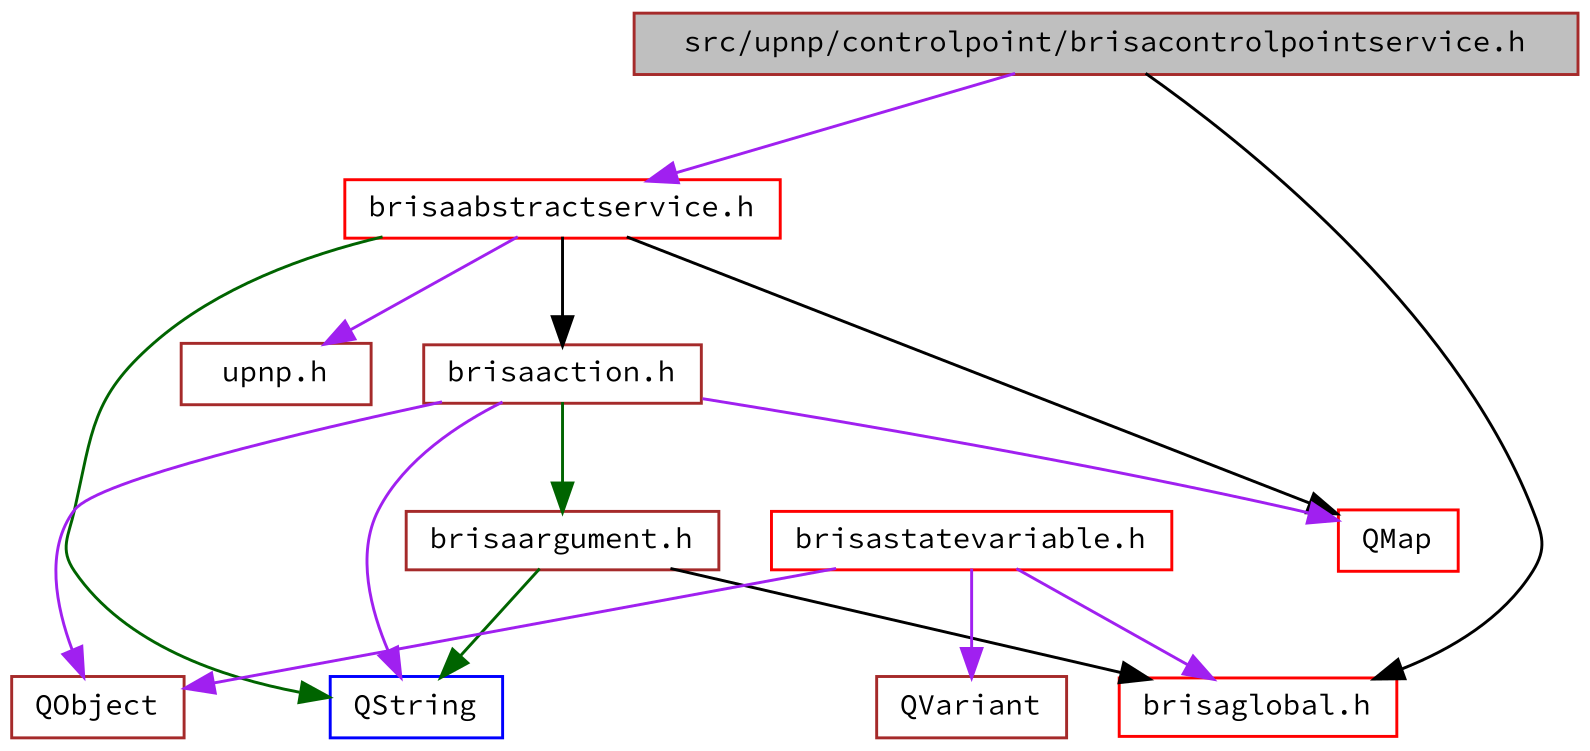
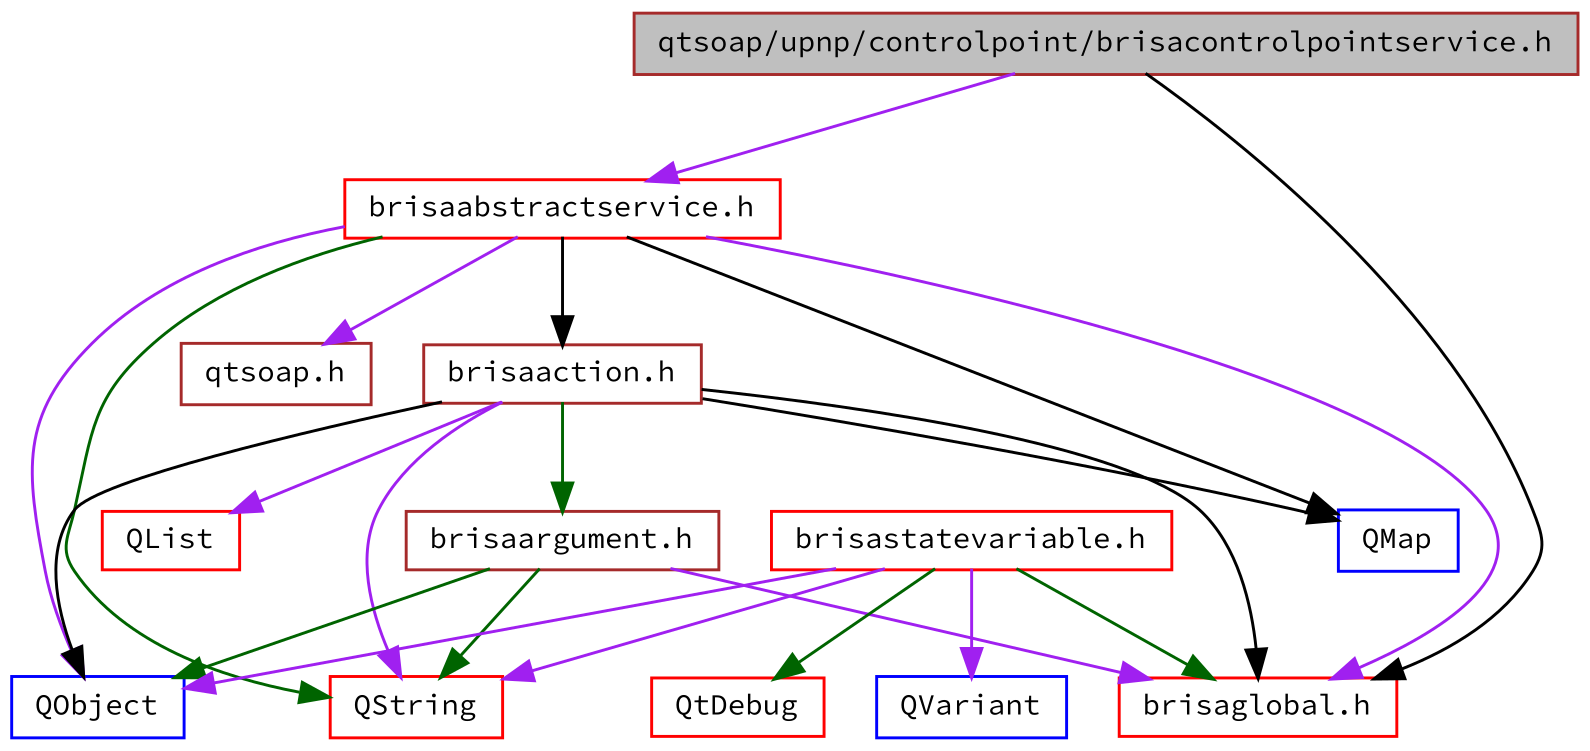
  digraph {
    fontname="Source Code Pro"
    node [color=brown fontname="Source Code Pro" fontsize=10 shape=record]
    edge [color=purple fontname="Source Code Pro" fontsize=10 labelfontname=FreeSans labelfontsize=10 style=solid]
-   n1 [fillcolor=grey75 fontcolor=black height=0.2 label="src/upnp/controlpoint/brisacontrolpointservice.h" style=filled width=0.4]
+   n1 [fillcolor=grey75 fontcolor=black height=0.2 label="qtsoap/upnp/controlpoint/brisacontrolpointservice.h" style=filled width=0.4]
    n2 [color=red height=0.2 label="brisaabstractservice.h" width=0.4]
    n3 [color=red height=0.2 label="brisaglobal.h" width=0.4]
    n4 [height=0.2 label="brisaaction.h" width=0.4]
-   n5 [height=0.2 label=QObject width=0.4]
-   n6 [color=blue height=0.2 label=QString width=0.4]
-   n7 [color=red height=0.2 label=QMap width=0.4]
-   n8 [height=0.2 label="upnp.h" width=0.4]
+   n5 [color=blue height=0.2 label=QObject width=0.4]
+   n6 [color=red height=0.2 label=QString width=0.4]
+   n7 [color=blue height=0.2 label=QMap width=0.4]
+   n8 [height=0.2 label="qtsoap.h" width=0.4]
    n9 [height=0.2 label="brisaargument.h" width=0.4]
+   n10 [color=red height=0.2 label=QList width=0.4]
    n11 [color=red height=0.2 label="brisastatevariable.h" width=0.4]
-   n12 [height=0.2 label=QVariant width=0.4]
+   n12 [color=blue height=0.2 label=QVariant width=0.4]
+   n13 [color=red height=0.2 label=QtDebug width=0.4]
    n1 -> n2
    n1 -> n3 [color=black]
+   n2 -> n3
    n2 -> n4 [color=black]
+   n2 -> n5
    n2 -> n6 [color=darkgreen]
    n2 -> n7 [color=black]
    n2 -> n8
-   n4 -> n5
+   n4 -> n3 [color=black]
+   n4 -> n5 [color=black]
    n4 -> n6
-   n4 -> n7
+   n4 -> n7 [color=black]
    n4 -> n9 [color=darkgreen]
-   n9 -> n3 [color=black]
+   n4 -> n10
+   n9 -> n3
+   n9 -> n5 [color=darkgreen]
    n9 -> n6 [color=darkgreen]
-   n11 -> n3
+   n11 -> n3 [color=darkgreen]
    n11 -> n5
+   n11 -> n6
    n11 -> n12
+   n11 -> n13 [color=darkgreen]
  }
